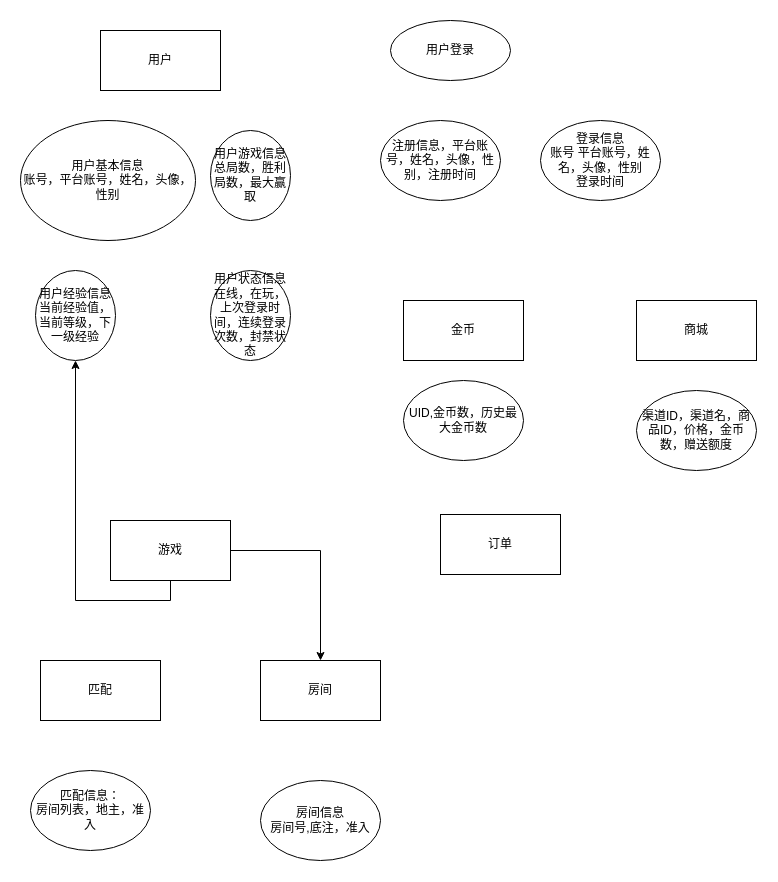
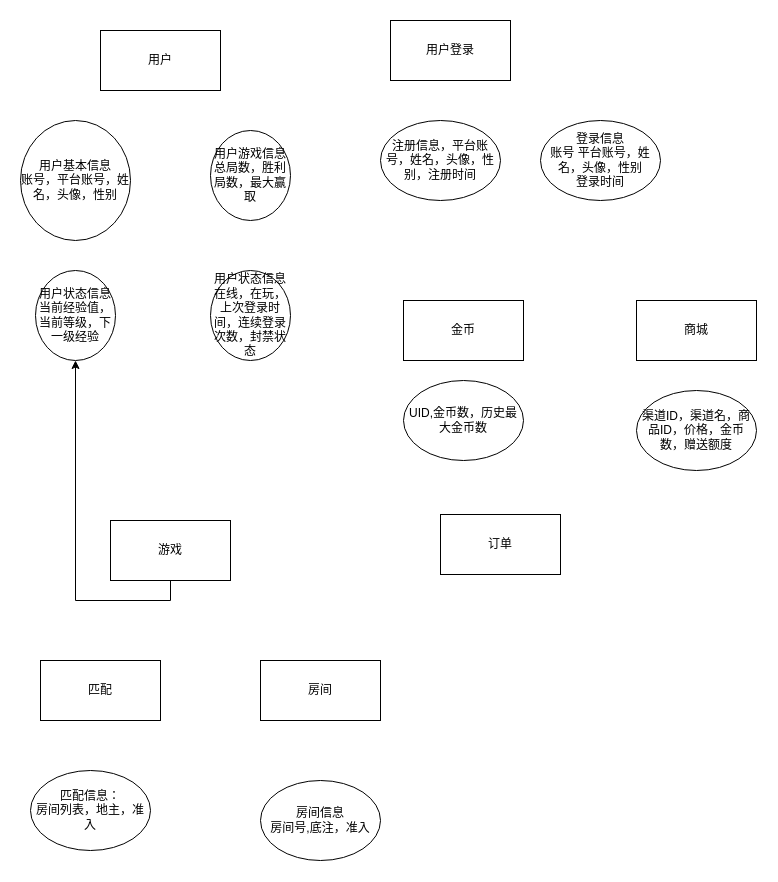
  <mxCell id="0" />
  <mxCell id="1" parent="0" />
  <mxCell id="2" value="用户" style="rounded=0;whiteSpace=wrap;html=1;" vertex="1" parent="1"><mxGeometry x="100" y="30" width="120" height="60" as="geometry" /></mxCell>
- <mxCell id="3" value="用户基本信息&lt;br&gt;账号，平台账号，姓名，头像，性别" style="ellipse;whiteSpace=wrap;html=1;" vertex="1" parent="1"><mxGeometry x="20" y="120" width="175" height="120" as="geometry" /></mxCell>
+ <mxCell id="3" value="用户基本信息&lt;br&gt;账号，平台账号，姓名，头像，性别" style="ellipse;whiteSpace=wrap;html=1;" vertex="1" parent="1"><mxGeometry x="20" y="120" width="110" height="120" as="geometry" /></mxCell>
  <mxCell id="4" value="用户游戏信息&lt;br&gt;总局数，胜利局数，最大赢取" style="ellipse;whiteSpace=wrap;html=1;" vertex="1" parent="1"><mxGeometry x="210" y="130" width="80" height="90" as="geometry" /></mxCell>
- <mxCell id="5" value="用户经验信息&lt;br&gt;当前经验值，当前等级，下一级经验" style="ellipse;whiteSpace=wrap;html=1;" vertex="1" parent="1"><mxGeometry x="35" y="270" width="80" height="90" as="geometry" /></mxCell>
+ <mxCell id="5" value="用户状态信息&lt;br&gt;当前经验值，当前等级，下一级经验" style="ellipse;whiteSpace=wrap;html=1;" vertex="1" parent="1"><mxGeometry x="35" y="270" width="80" height="90" as="geometry" /></mxCell>
  <mxCell id="6" value="用户状态信息&lt;br&gt;在线，在玩，上次登录时间，连续登录次数，封禁状态" style="ellipse;whiteSpace=wrap;html=1;" vertex="1" parent="1"><mxGeometry x="210" y="270" width="80" height="90" as="geometry" /></mxCell>
- <mxCell id="7" value="用户登录" style="ellipse;whiteSpace=wrap;html=1;" vertex="1" parent="1"><mxGeometry x="390" y="20" width="120" height="60" as="geometry" /></mxCell>
+ <mxCell id="7" value="用户登录" style="rounded=0;whiteSpace=wrap;html=1;" vertex="1" parent="1"><mxGeometry x="390" y="20" width="120" height="60" as="geometry" /></mxCell>
  <mxCell id="8" value="注册信息，平台账号，姓名，头像，性别，注册时间" style="ellipse;whiteSpace=wrap;html=1;" vertex="1" parent="1"><mxGeometry x="380" y="120" width="120" height="80" as="geometry" /></mxCell>
  <mxCell id="9" value="登录信息&lt;br&gt;账号 平台账号，姓名，头像，性别&lt;br&gt;登录时间" style="ellipse;whiteSpace=wrap;html=1;" vertex="1" parent="1"><mxGeometry x="540" y="120" width="120" height="80" as="geometry" /></mxCell>
  <mxCell id="10" style="edgeStyle=orthogonalEdgeStyle;rounded=0;orthogonalLoop=1;jettySize=auto;html=1;exitX=0.5;exitY=1;exitDx=0;exitDy=0;" edge="1" parent="1" source="12" target="5"><mxGeometry relative="1" as="geometry" /></mxCell>
- <mxCell id="11" style="edgeStyle=orthogonalEdgeStyle;rounded=0;orthogonalLoop=1;jettySize=auto;html=1;entryX=0.5;entryY=0;entryDx=0;entryDy=0;" edge="1" parent="1" source="12" target="14"><mxGeometry relative="1" as="geometry" /></mxCell>
  <mxCell id="12" value="游戏" style="rounded=0;whiteSpace=wrap;html=1;" vertex="1" parent="1"><mxGeometry x="110" y="520" width="120" height="60" as="geometry" /></mxCell>
  <mxCell id="13" value="匹配" style="rounded=0;whiteSpace=wrap;html=1;" vertex="1" parent="1"><mxGeometry x="40" y="660" width="120" height="60" as="geometry" /></mxCell>
  <mxCell id="14" value="房间" style="rounded=0;whiteSpace=wrap;html=1;" vertex="1" parent="1"><mxGeometry x="260" y="660" width="120" height="60" as="geometry" /></mxCell>
  <mxCell id="15" value="匹配信息：&lt;br&gt;房间列表，地主，准入" style="ellipse;whiteSpace=wrap;html=1;" vertex="1" parent="1"><mxGeometry x="30" y="770" width="120" height="80" as="geometry" /></mxCell>
  <mxCell id="16" value="房间信息&lt;br&gt;房间号,底注，准入" style="ellipse;whiteSpace=wrap;html=1;" vertex="1" parent="1"><mxGeometry x="260" y="780" width="120" height="80" as="geometry" /></mxCell>
  <mxCell id="17" value="金币" style="rounded=0;whiteSpace=wrap;html=1;" vertex="1" parent="1"><mxGeometry x="403" y="300" width="120" height="60" as="geometry" /></mxCell>
  <mxCell id="18" value="UID,金币数，历史最大金币数" style="ellipse;whiteSpace=wrap;html=1;" vertex="1" parent="1"><mxGeometry x="403" y="380" width="120" height="80" as="geometry" /></mxCell>
  <mxCell id="19" value="商城" style="rounded=0;whiteSpace=wrap;html=1;" vertex="1" parent="1"><mxGeometry x="636" y="300" width="120" height="60" as="geometry" /></mxCell>
  <mxCell id="20" value="渠道ID，渠道名，商品ID，价格，金币数，赠送额度" style="ellipse;whiteSpace=wrap;html=1;" vertex="1" parent="1"><mxGeometry x="636" y="390" width="120" height="80" as="geometry" /></mxCell>
  <mxCell id="21" value="订单" style="rounded=0;whiteSpace=wrap;html=1;" vertex="1" parent="1"><mxGeometry x="440" y="514" width="120" height="60" as="geometry" /></mxCell>
